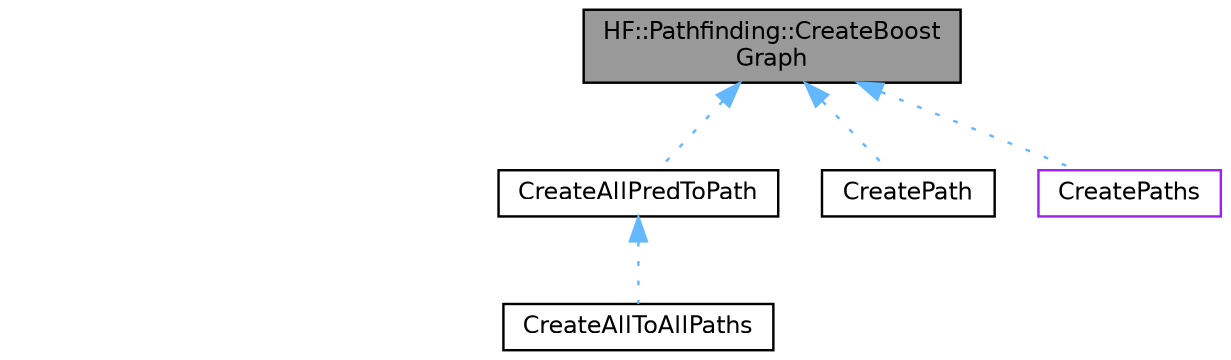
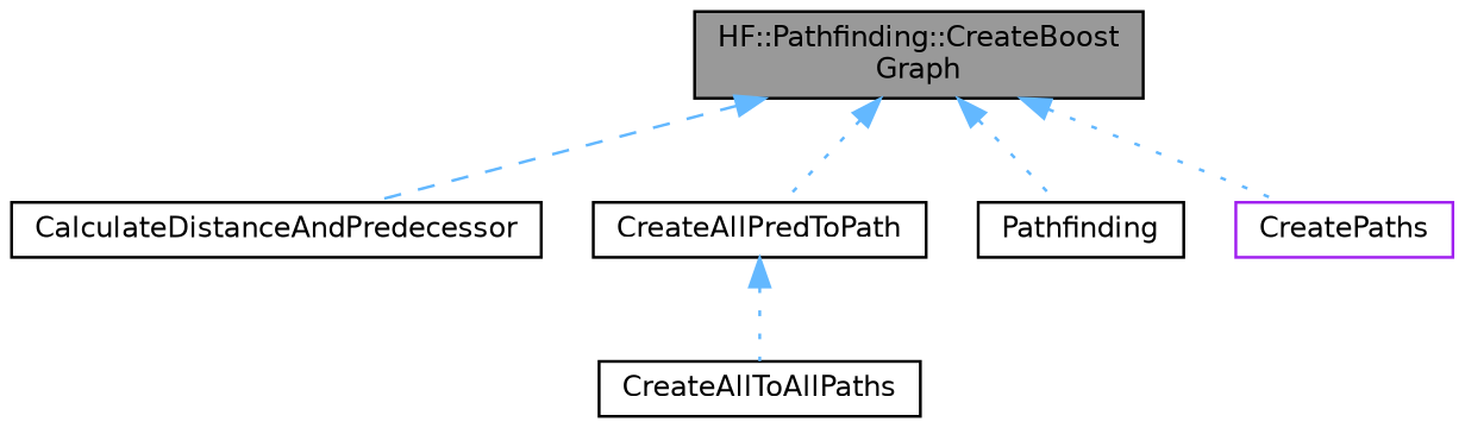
  digraph {
    rankdir=TB
    node [color=black fillcolor=white fontname=Helvetica fontsize=10 shape=box style=filled]
    edge [color=steelblue1 dir=back fontname=Helvetica fontsize=10 labelfontname=Helvetica labelfontsize=10 style=dotted]
    n1 [fillcolor=grey60 fontcolor=black height=0.2 label="HF::Pathfinding::CreateBoost\lGraph" width=0.4]
+   n2 [height=0.2 label=CalculateDistanceAndPredecessor width=0.4]
    n3 [height=0.2 label=CreateAllPredToPath width=0.4]
-   n4 [height=0.2 label=CreatePath width=0.4]
+   n4 [height=0.2 label=Pathfinding width=0.4]
    n5 [color=purple height=0.2 label=CreatePaths width=0.4]
    n6 [height=0.2 label=CreateAllToAllPaths width=0.4]
+   n1 -> n2 [style=dashed]
    n1 -> n3
    n1 -> n4
    n1 -> n5
    n3 -> n6
  }
